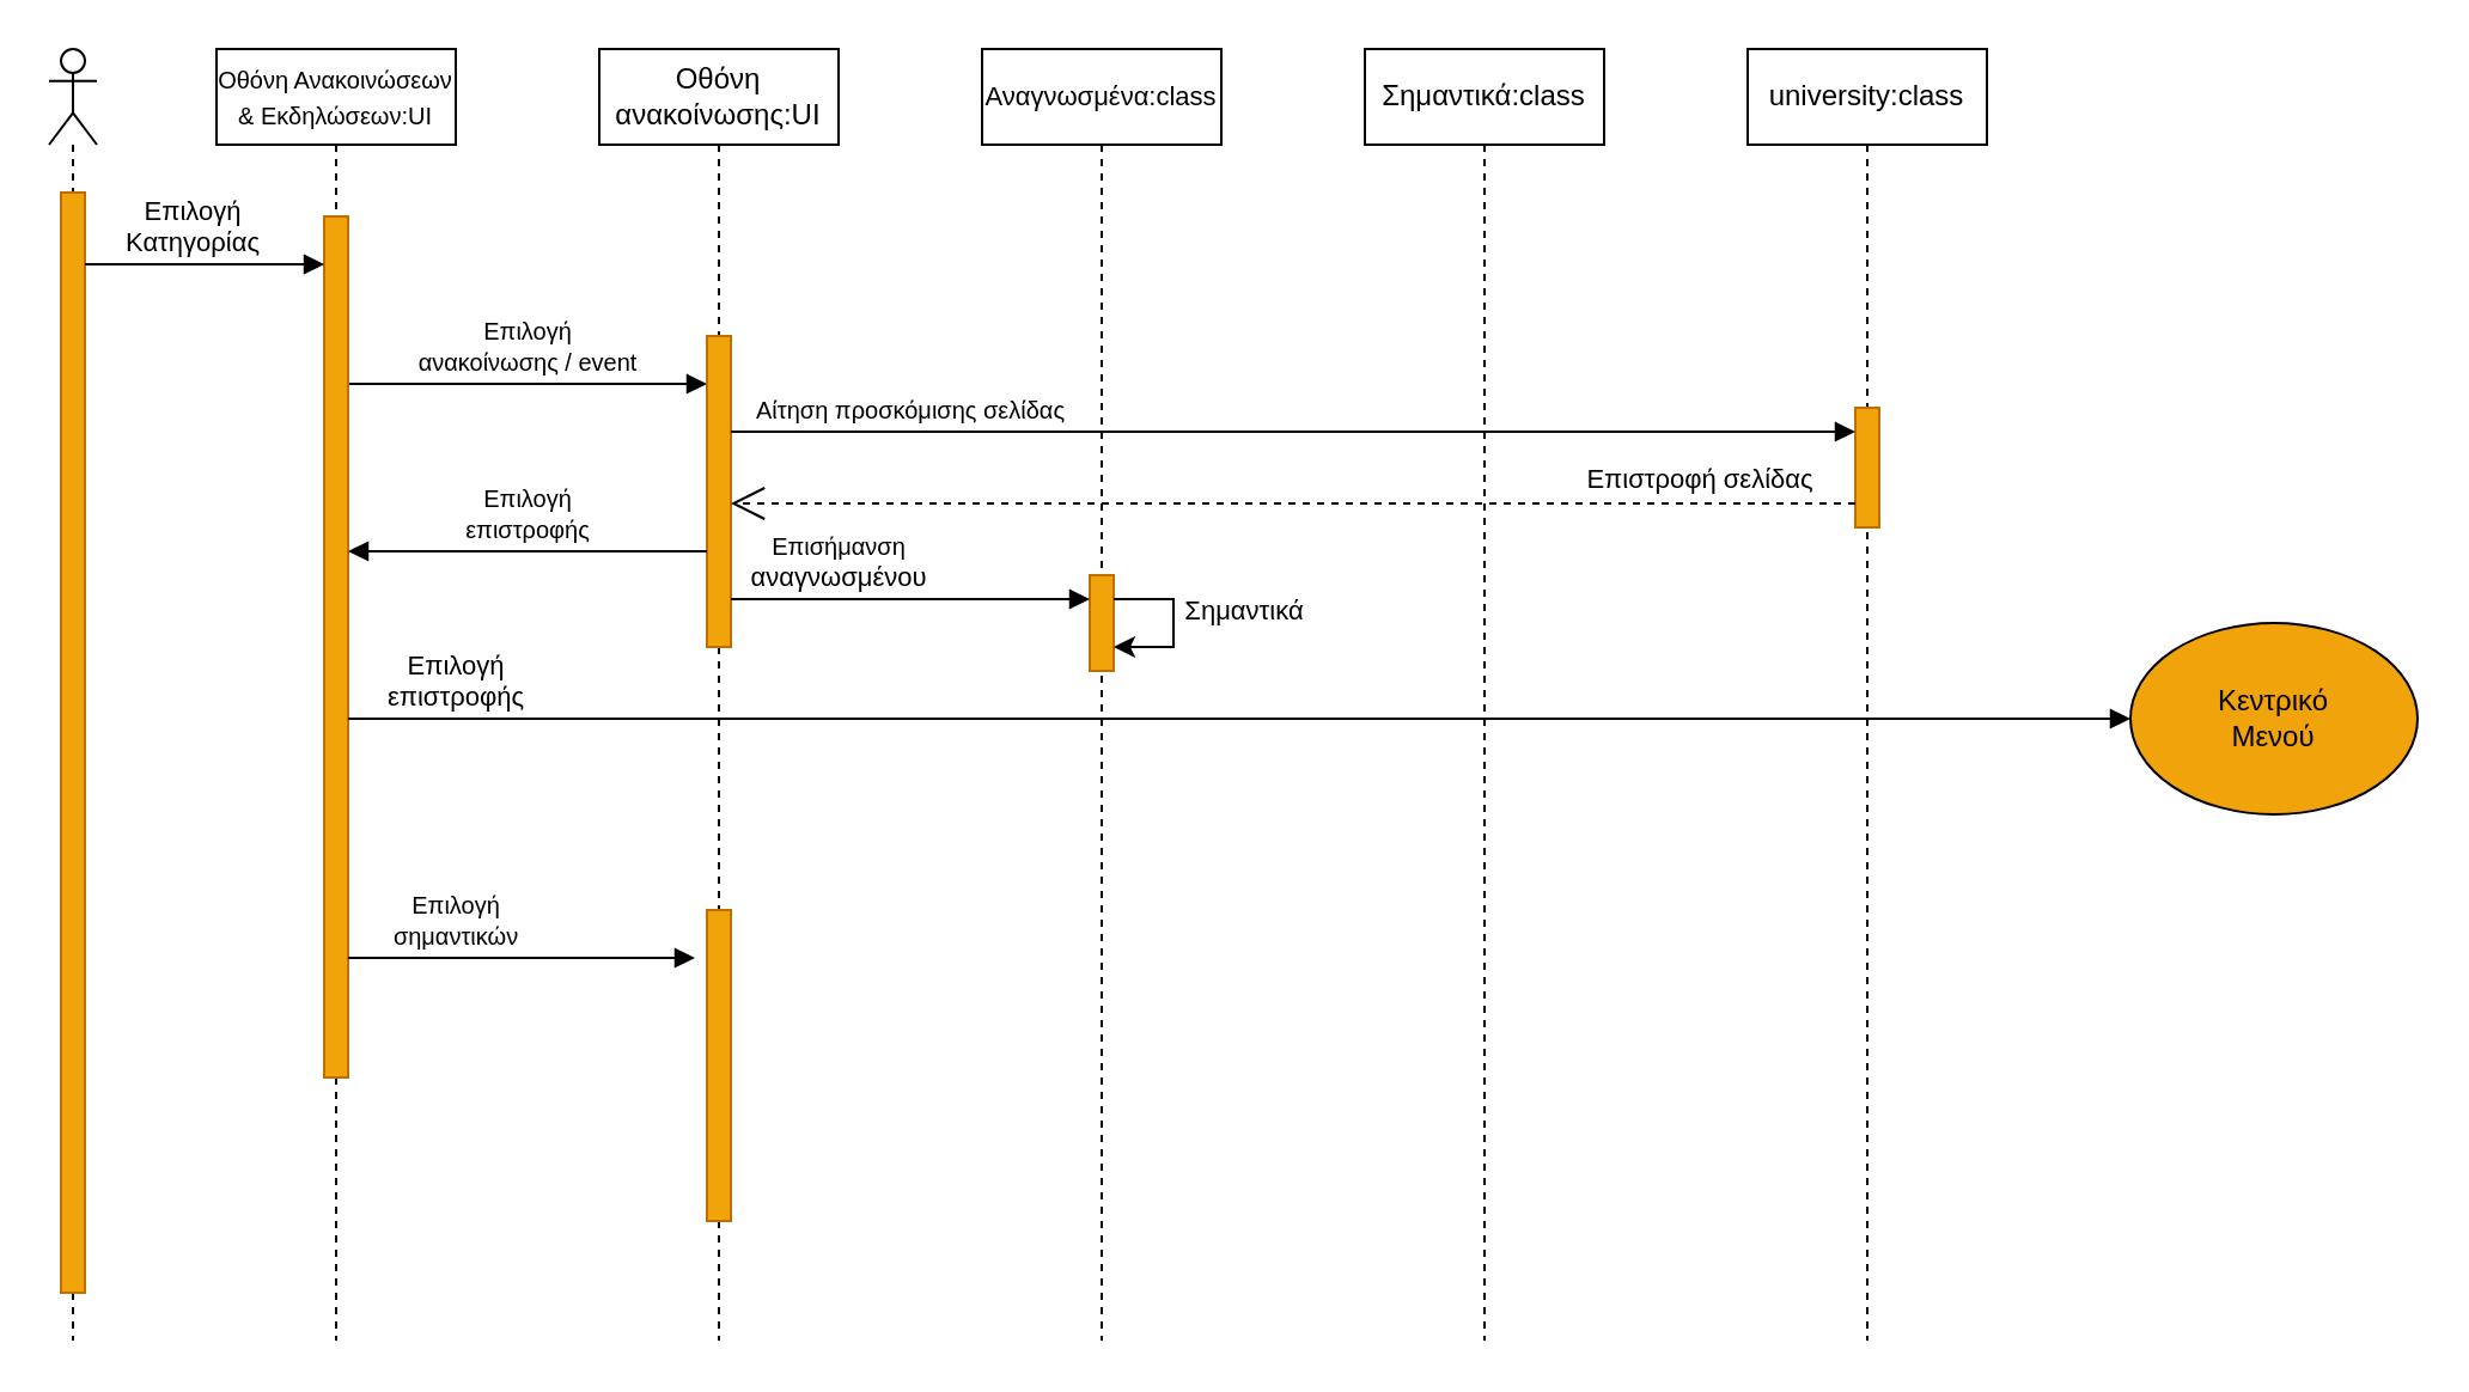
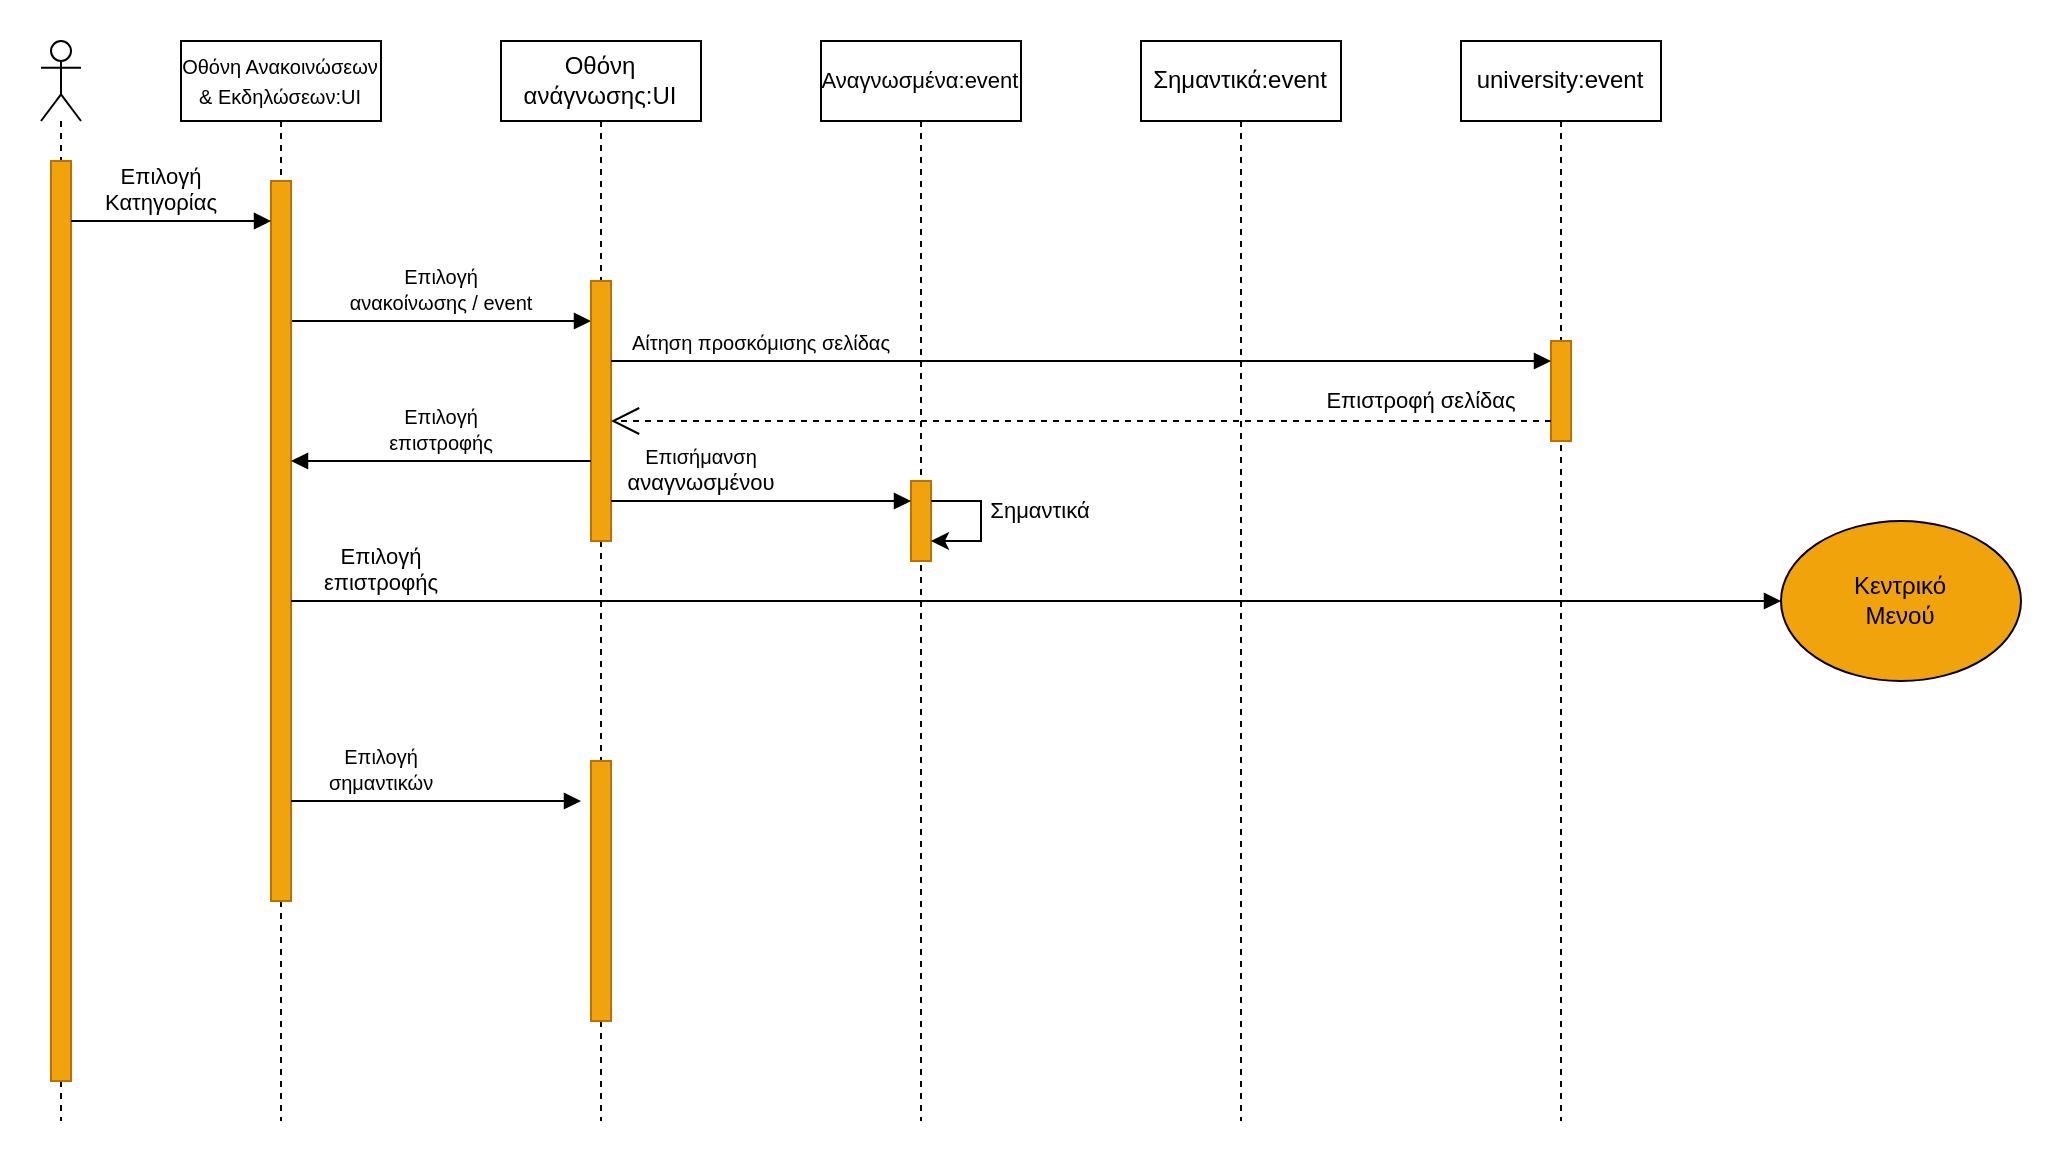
  <mxCell id="0" />
  <mxCell id="1" parent="0" />
  <mxCell id="2" value="&lt;font style=&quot;font-size: 10px;&quot;&gt;Επιλογή &lt;br&gt;ανακοίνωσης / event&lt;/font&gt;" style="html=1;verticalAlign=bottom;endArrow=block;edgeStyle=elbowEdgeStyle;elbow=vertical;curved=0;rounded=0;" edge="1" parent="1" source="6" target="8"><mxGeometry width="80" relative="1" as="geometry"><mxPoint x="40" y="160" as="sourcePoint" /><mxPoint x="140" y="160" as="targetPoint" /><Array as="points"><mxPoint x="150" y="160" /><mxPoint x="45" y="140" /></Array><mxPoint as="offset" /></mxGeometry></mxCell>
  <mxCell id="3" value="" style="shape=umlLifeline;perimeter=lifelinePerimeter;whiteSpace=wrap;html=1;container=1;dropTarget=0;collapsible=0;recursiveResize=0;outlineConnect=0;portConstraint=eastwest;newEdgeStyle={&quot;edgeStyle&quot;:&quot;elbowEdgeStyle&quot;,&quot;elbow&quot;:&quot;vertical&quot;,&quot;curved&quot;:0,&quot;rounded&quot;:0};participant=umlActor;" vertex="1" parent="1"><mxGeometry x="20" y="20" width="20" height="540" as="geometry" /></mxCell>
  <mxCell id="4" value="" style="html=1;points=[];perimeter=orthogonalPerimeter;outlineConnect=0;targetShapes=umlLifeline;portConstraint=eastwest;newEdgeStyle={&quot;edgeStyle&quot;:&quot;elbowEdgeStyle&quot;,&quot;elbow&quot;:&quot;vertical&quot;,&quot;curved&quot;:0,&quot;rounded&quot;:0};fillColor=#f0a30a;fontColor=#000000;strokeColor=#BD7000;" vertex="1" parent="3"><mxGeometry x="5" y="60" width="10" height="460" as="geometry" /></mxCell>
  <mxCell id="5" value="&lt;font style=&quot;font-size: 10px;&quot;&gt;Οθόνη Ανακοινώσεων &amp;amp; Εκδηλώσεων:UI&lt;/font&gt;" style="shape=umlLifeline;perimeter=lifelinePerimeter;whiteSpace=wrap;html=1;container=1;dropTarget=0;collapsible=0;recursiveResize=0;outlineConnect=0;portConstraint=eastwest;newEdgeStyle={&quot;edgeStyle&quot;:&quot;elbowEdgeStyle&quot;,&quot;elbow&quot;:&quot;vertical&quot;,&quot;curved&quot;:0,&quot;rounded&quot;:0};" vertex="1" parent="1"><mxGeometry x="90" y="20" width="100" height="540" as="geometry" /></mxCell>
  <mxCell id="6" value="" style="html=1;points=[];perimeter=orthogonalPerimeter;outlineConnect=0;targetShapes=umlLifeline;portConstraint=eastwest;newEdgeStyle={&quot;edgeStyle&quot;:&quot;elbowEdgeStyle&quot;,&quot;elbow&quot;:&quot;vertical&quot;,&quot;curved&quot;:0,&quot;rounded&quot;:0};fillColor=#f0a30a;fontColor=#000000;strokeColor=#BD7000;" vertex="1" parent="5"><mxGeometry x="45" y="70" width="10" height="360" as="geometry" /></mxCell>
- <mxCell id="7" value="Οθόνη ανακοίνωσης:UI" style="shape=umlLifeline;perimeter=lifelinePerimeter;whiteSpace=wrap;html=1;container=1;dropTarget=0;collapsible=0;recursiveResize=0;outlineConnect=0;portConstraint=eastwest;newEdgeStyle={&quot;edgeStyle&quot;:&quot;elbowEdgeStyle&quot;,&quot;elbow&quot;:&quot;vertical&quot;,&quot;curved&quot;:0,&quot;rounded&quot;:0};" vertex="1" parent="1"><mxGeometry x="250" y="20" width="100" height="540" as="geometry" /></mxCell>
+ <mxCell id="7" value="Οθόνη ανάγνωσης:UI" style="shape=umlLifeline;perimeter=lifelinePerimeter;whiteSpace=wrap;html=1;container=1;dropTarget=0;collapsible=0;recursiveResize=0;outlineConnect=0;portConstraint=eastwest;newEdgeStyle={&quot;edgeStyle&quot;:&quot;elbowEdgeStyle&quot;,&quot;elbow&quot;:&quot;vertical&quot;,&quot;curved&quot;:0,&quot;rounded&quot;:0};" vertex="1" parent="1"><mxGeometry x="250" y="20" width="100" height="540" as="geometry" /></mxCell>
  <mxCell id="8" value="" style="html=1;points=[];perimeter=orthogonalPerimeter;outlineConnect=0;targetShapes=umlLifeline;portConstraint=eastwest;newEdgeStyle={&quot;edgeStyle&quot;:&quot;elbowEdgeStyle&quot;,&quot;elbow&quot;:&quot;vertical&quot;,&quot;curved&quot;:0,&quot;rounded&quot;:0};fillColor=#f0a30a;fontColor=#000000;strokeColor=#BD7000;" vertex="1" parent="7"><mxGeometry x="45" y="120" width="10" height="130" as="geometry" /></mxCell>
  <mxCell id="9" value="" style="html=1;points=[];perimeter=orthogonalPerimeter;outlineConnect=0;targetShapes=umlLifeline;portConstraint=eastwest;newEdgeStyle={&quot;edgeStyle&quot;:&quot;elbowEdgeStyle&quot;,&quot;elbow&quot;:&quot;vertical&quot;,&quot;curved&quot;:0,&quot;rounded&quot;:0};fillColor=#f0a30a;fontColor=#000000;strokeColor=#BD7000;" vertex="1" parent="7"><mxGeometry x="45" y="360" width="10" height="130" as="geometry" /></mxCell>
- <mxCell id="10" value="&lt;font style=&quot;font-size: 11px;&quot;&gt;Αναγνωσμένα:class&lt;/font&gt;" style="shape=umlLifeline;perimeter=lifelinePerimeter;whiteSpace=wrap;html=1;container=1;dropTarget=0;collapsible=0;recursiveResize=0;outlineConnect=0;portConstraint=eastwest;newEdgeStyle={&quot;edgeStyle&quot;:&quot;elbowEdgeStyle&quot;,&quot;elbow&quot;:&quot;vertical&quot;,&quot;curved&quot;:0,&quot;rounded&quot;:0};" vertex="1" parent="1"><mxGeometry x="410" y="20" width="100" height="540" as="geometry" /></mxCell>
+ <mxCell id="10" value="&lt;font style=&quot;font-size: 11px;&quot;&gt;Αναγνωσμένα:event&lt;/font&gt;" style="shape=umlLifeline;perimeter=lifelinePerimeter;whiteSpace=wrap;html=1;container=1;dropTarget=0;collapsible=0;recursiveResize=0;outlineConnect=0;portConstraint=eastwest;newEdgeStyle={&quot;edgeStyle&quot;:&quot;elbowEdgeStyle&quot;,&quot;elbow&quot;:&quot;vertical&quot;,&quot;curved&quot;:0,&quot;rounded&quot;:0};" vertex="1" parent="1"><mxGeometry x="410" y="20" width="100" height="540" as="geometry" /></mxCell>
  <mxCell id="11" value="" style="html=1;points=[];perimeter=orthogonalPerimeter;outlineConnect=0;targetShapes=umlLifeline;portConstraint=eastwest;newEdgeStyle={&quot;edgeStyle&quot;:&quot;elbowEdgeStyle&quot;,&quot;elbow&quot;:&quot;vertical&quot;,&quot;curved&quot;:0,&quot;rounded&quot;:0};fillColor=#f0a30a;fontColor=#000000;strokeColor=#BD7000;" vertex="1" parent="10"><mxGeometry x="45" y="220" width="10" height="40" as="geometry" /></mxCell>
  <mxCell id="12" value="" style="endArrow=classic;html=1;rounded=0;" edge="1" parent="10" source="11" target="11"><mxGeometry width="50" height="50" relative="1" as="geometry"><mxPoint x="60" y="220" as="sourcePoint" /><mxPoint x="104" y="180" as="targetPoint" /><Array as="points"><mxPoint x="80" y="240" /></Array></mxGeometry></mxCell>
- <mxCell id="13" value="Σημαντικά:class" style="shape=umlLifeline;perimeter=lifelinePerimeter;whiteSpace=wrap;html=1;container=1;dropTarget=0;collapsible=0;recursiveResize=0;outlineConnect=0;portConstraint=eastwest;newEdgeStyle={&quot;edgeStyle&quot;:&quot;elbowEdgeStyle&quot;,&quot;elbow&quot;:&quot;vertical&quot;,&quot;curved&quot;:0,&quot;rounded&quot;:0};" vertex="1" parent="1"><mxGeometry x="570" y="20" width="100" height="540" as="geometry" /></mxCell>
- <mxCell id="14" value="university:class" style="shape=umlLifeline;perimeter=lifelinePerimeter;whiteSpace=wrap;html=1;container=1;dropTarget=0;collapsible=0;recursiveResize=0;outlineConnect=0;portConstraint=eastwest;newEdgeStyle={&quot;edgeStyle&quot;:&quot;elbowEdgeStyle&quot;,&quot;elbow&quot;:&quot;vertical&quot;,&quot;curved&quot;:0,&quot;rounded&quot;:0};" vertex="1" parent="1"><mxGeometry x="730" y="20" width="100" height="540" as="geometry" /></mxCell>
+ <mxCell id="13" value="Σημαντικά:event" style="shape=umlLifeline;perimeter=lifelinePerimeter;whiteSpace=wrap;html=1;container=1;dropTarget=0;collapsible=0;recursiveResize=0;outlineConnect=0;portConstraint=eastwest;newEdgeStyle={&quot;edgeStyle&quot;:&quot;elbowEdgeStyle&quot;,&quot;elbow&quot;:&quot;vertical&quot;,&quot;curved&quot;:0,&quot;rounded&quot;:0};" vertex="1" parent="1"><mxGeometry x="570" y="20" width="100" height="540" as="geometry" /></mxCell>
+ <mxCell id="14" value="university:event" style="shape=umlLifeline;perimeter=lifelinePerimeter;whiteSpace=wrap;html=1;container=1;dropTarget=0;collapsible=0;recursiveResize=0;outlineConnect=0;portConstraint=eastwest;newEdgeStyle={&quot;edgeStyle&quot;:&quot;elbowEdgeStyle&quot;,&quot;elbow&quot;:&quot;vertical&quot;,&quot;curved&quot;:0,&quot;rounded&quot;:0};" vertex="1" parent="1"><mxGeometry x="730" y="20" width="100" height="540" as="geometry" /></mxCell>
  <mxCell id="15" value="" style="html=1;points=[];perimeter=orthogonalPerimeter;outlineConnect=0;targetShapes=umlLifeline;portConstraint=eastwest;newEdgeStyle={&quot;edgeStyle&quot;:&quot;elbowEdgeStyle&quot;,&quot;elbow&quot;:&quot;vertical&quot;,&quot;curved&quot;:0,&quot;rounded&quot;:0};fillColor=#f0a30a;fontColor=#000000;strokeColor=#BD7000;" vertex="1" parent="14"><mxGeometry x="45" y="150" width="10" height="50" as="geometry" /></mxCell>
  <mxCell id="16" value="Επιλογή &lt;br&gt;Κατηγορίας" style="html=1;verticalAlign=bottom;endArrow=block;edgeStyle=elbowEdgeStyle;elbow=vertical;curved=0;rounded=0;" edge="1" parent="1" source="4" target="6"><mxGeometry x="-0.1" width="80" relative="1" as="geometry"><mxPoint x="40" y="110" as="sourcePoint" /><mxPoint x="130" y="110" as="targetPoint" /><Array as="points"><mxPoint x="120" y="110" /><mxPoint x="40" y="90" /></Array><mxPoint as="offset" /></mxGeometry></mxCell>
  <mxCell id="17" value="&lt;span style=&quot;font-size: 10px;&quot;&gt;Αίτηση προσκόμισης σελίδας&lt;/span&gt;" style="html=1;verticalAlign=bottom;endArrow=block;edgeStyle=elbowEdgeStyle;elbow=vertical;curved=0;rounded=0;" edge="1" parent="1" source="8" target="15"><mxGeometry x="-0.681" width="80" relative="1" as="geometry"><mxPoint x="310" y="180" as="sourcePoint" /><mxPoint x="570" y="180" as="targetPoint" /><Array as="points"><mxPoint x="400" y="180" /><mxPoint x="320" y="160" /></Array><mxPoint as="offset" /></mxGeometry></mxCell>
  <mxCell id="18" value="Επιστροφή σελίδας" style="endArrow=open;endSize=12;dashed=1;html=1;rounded=0;" edge="1" parent="1" source="15" target="8"><mxGeometry x="-0.723" y="-10" width="160" relative="1" as="geometry"><mxPoint x="370" y="220" as="sourcePoint" /><mxPoint x="530" y="220" as="targetPoint" /><Array as="points"><mxPoint x="560" y="210" /></Array><mxPoint as="offset" /></mxGeometry></mxCell>
  <mxCell id="19" value="Επιλογή &lt;br&gt;επιστροφής" style="html=1;verticalAlign=bottom;endArrow=block;edgeStyle=elbowEdgeStyle;elbow=vertical;curved=0;rounded=0;entryX=0;entryY=0.5;entryDx=0;entryDy=0;" edge="1" parent="1" source="6" target="20"><mxGeometry x="-0.879" width="80" relative="1" as="geometry"><mxPoint x="40" y="289.87" as="sourcePoint" /><mxPoint x="840" y="320" as="targetPoint" /><Array as="points"><mxPoint x="190" y="300" /><mxPoint x="125" y="289.87" /><mxPoint x="45" y="269.87" /></Array><mxPoint as="offset" /></mxGeometry></mxCell>
  <mxCell id="20" value="Κεντρικό&lt;br&gt;Μενού" style="ellipse;whiteSpace=wrap;html=1;fillColor=#f0a30a;" vertex="1" parent="1"><mxGeometry x="890" y="260" width="120" height="80" as="geometry" /></mxCell>
  <mxCell id="21" value="&lt;font style=&quot;font-size: 10px;&quot;&gt;Επιλογή &lt;br&gt;επιστροφής&lt;br&gt;&lt;/font&gt;" style="html=1;verticalAlign=bottom;endArrow=block;edgeStyle=elbowEdgeStyle;elbow=vertical;curved=0;rounded=0;" edge="1" parent="1" source="8" target="6"><mxGeometry width="80" relative="1" as="geometry"><mxPoint x="290" y="230" as="sourcePoint" /><mxPoint x="150" y="230" as="targetPoint" /><Array as="points"><mxPoint x="220" y="230" /><mxPoint x="155" y="230" /></Array><mxPoint as="offset" /></mxGeometry></mxCell>
  <mxCell id="22" value="&lt;span style=&quot;font-size: 10px;&quot;&gt;Επισήμανση&lt;br&gt;&lt;/span&gt;αναγνωσμένου" style="html=1;verticalAlign=bottom;endArrow=block;edgeStyle=elbowEdgeStyle;elbow=vertical;curved=0;rounded=0;" edge="1" parent="1" source="8" target="11"><mxGeometry x="-0.4" width="80" relative="1" as="geometry"><mxPoint x="310" y="250" as="sourcePoint" /><mxPoint x="450" y="250" as="targetPoint" /><Array as="points"><mxPoint x="315" y="250" /><mxPoint x="210" y="230" /></Array><mxPoint as="offset" /></mxGeometry></mxCell>
  <mxCell id="23" value="&lt;font style=&quot;font-size: 11px;&quot;&gt;Σημαντικά&lt;/font&gt;" style="text;html=1;strokeColor=none;fillColor=none;align=center;verticalAlign=middle;whiteSpace=wrap;rounded=0;" vertex="1" parent="1"><mxGeometry x="490" y="240" width="60" height="30" as="geometry" /></mxCell>
  <mxCell id="24" value="&lt;font style=&quot;font-size: 10px;&quot;&gt;Επιλογή &lt;br&gt;σημαντικών&lt;/font&gt;" style="html=1;verticalAlign=bottom;endArrow=block;edgeStyle=elbowEdgeStyle;elbow=vertical;curved=0;rounded=0;" edge="1" parent="1"><mxGeometry x="-0.333" width="80" relative="1" as="geometry"><mxPoint x="150" y="400" as="sourcePoint" /><mxPoint x="290" y="400" as="targetPoint" /><Array as="points"><mxPoint x="145" y="400" /><mxPoint x="40" y="380" /></Array><mxPoint as="offset" /></mxGeometry></mxCell>
